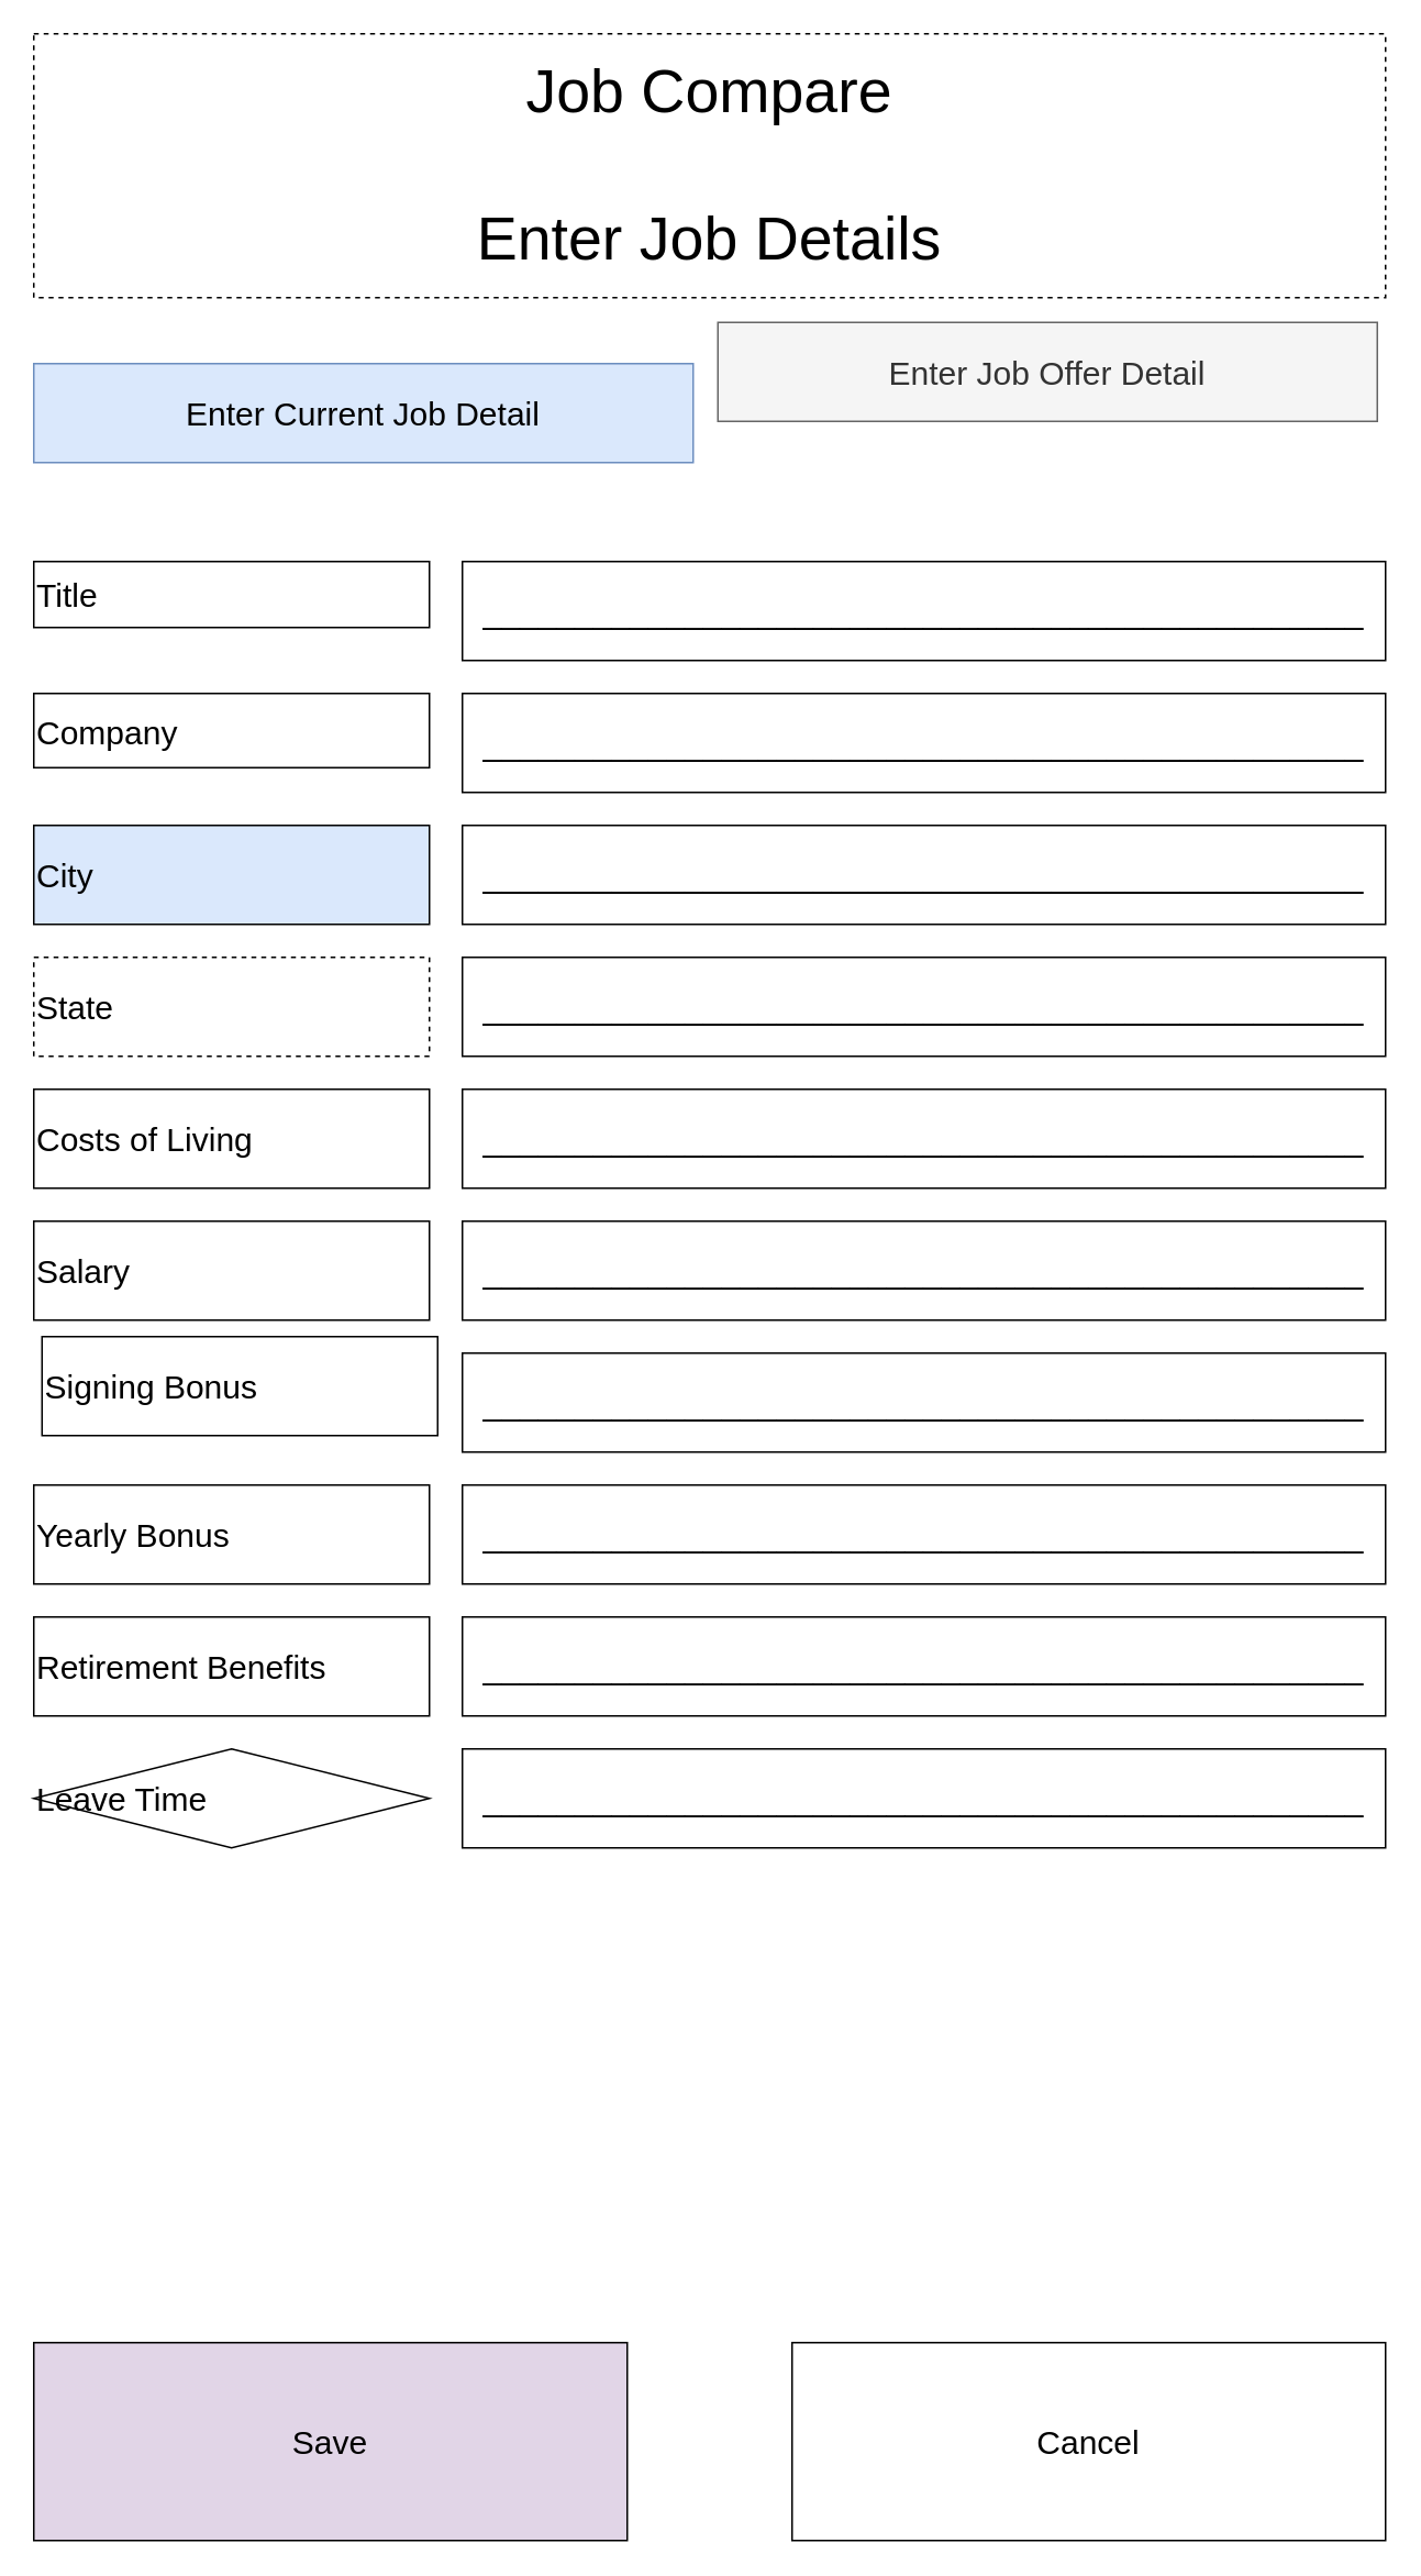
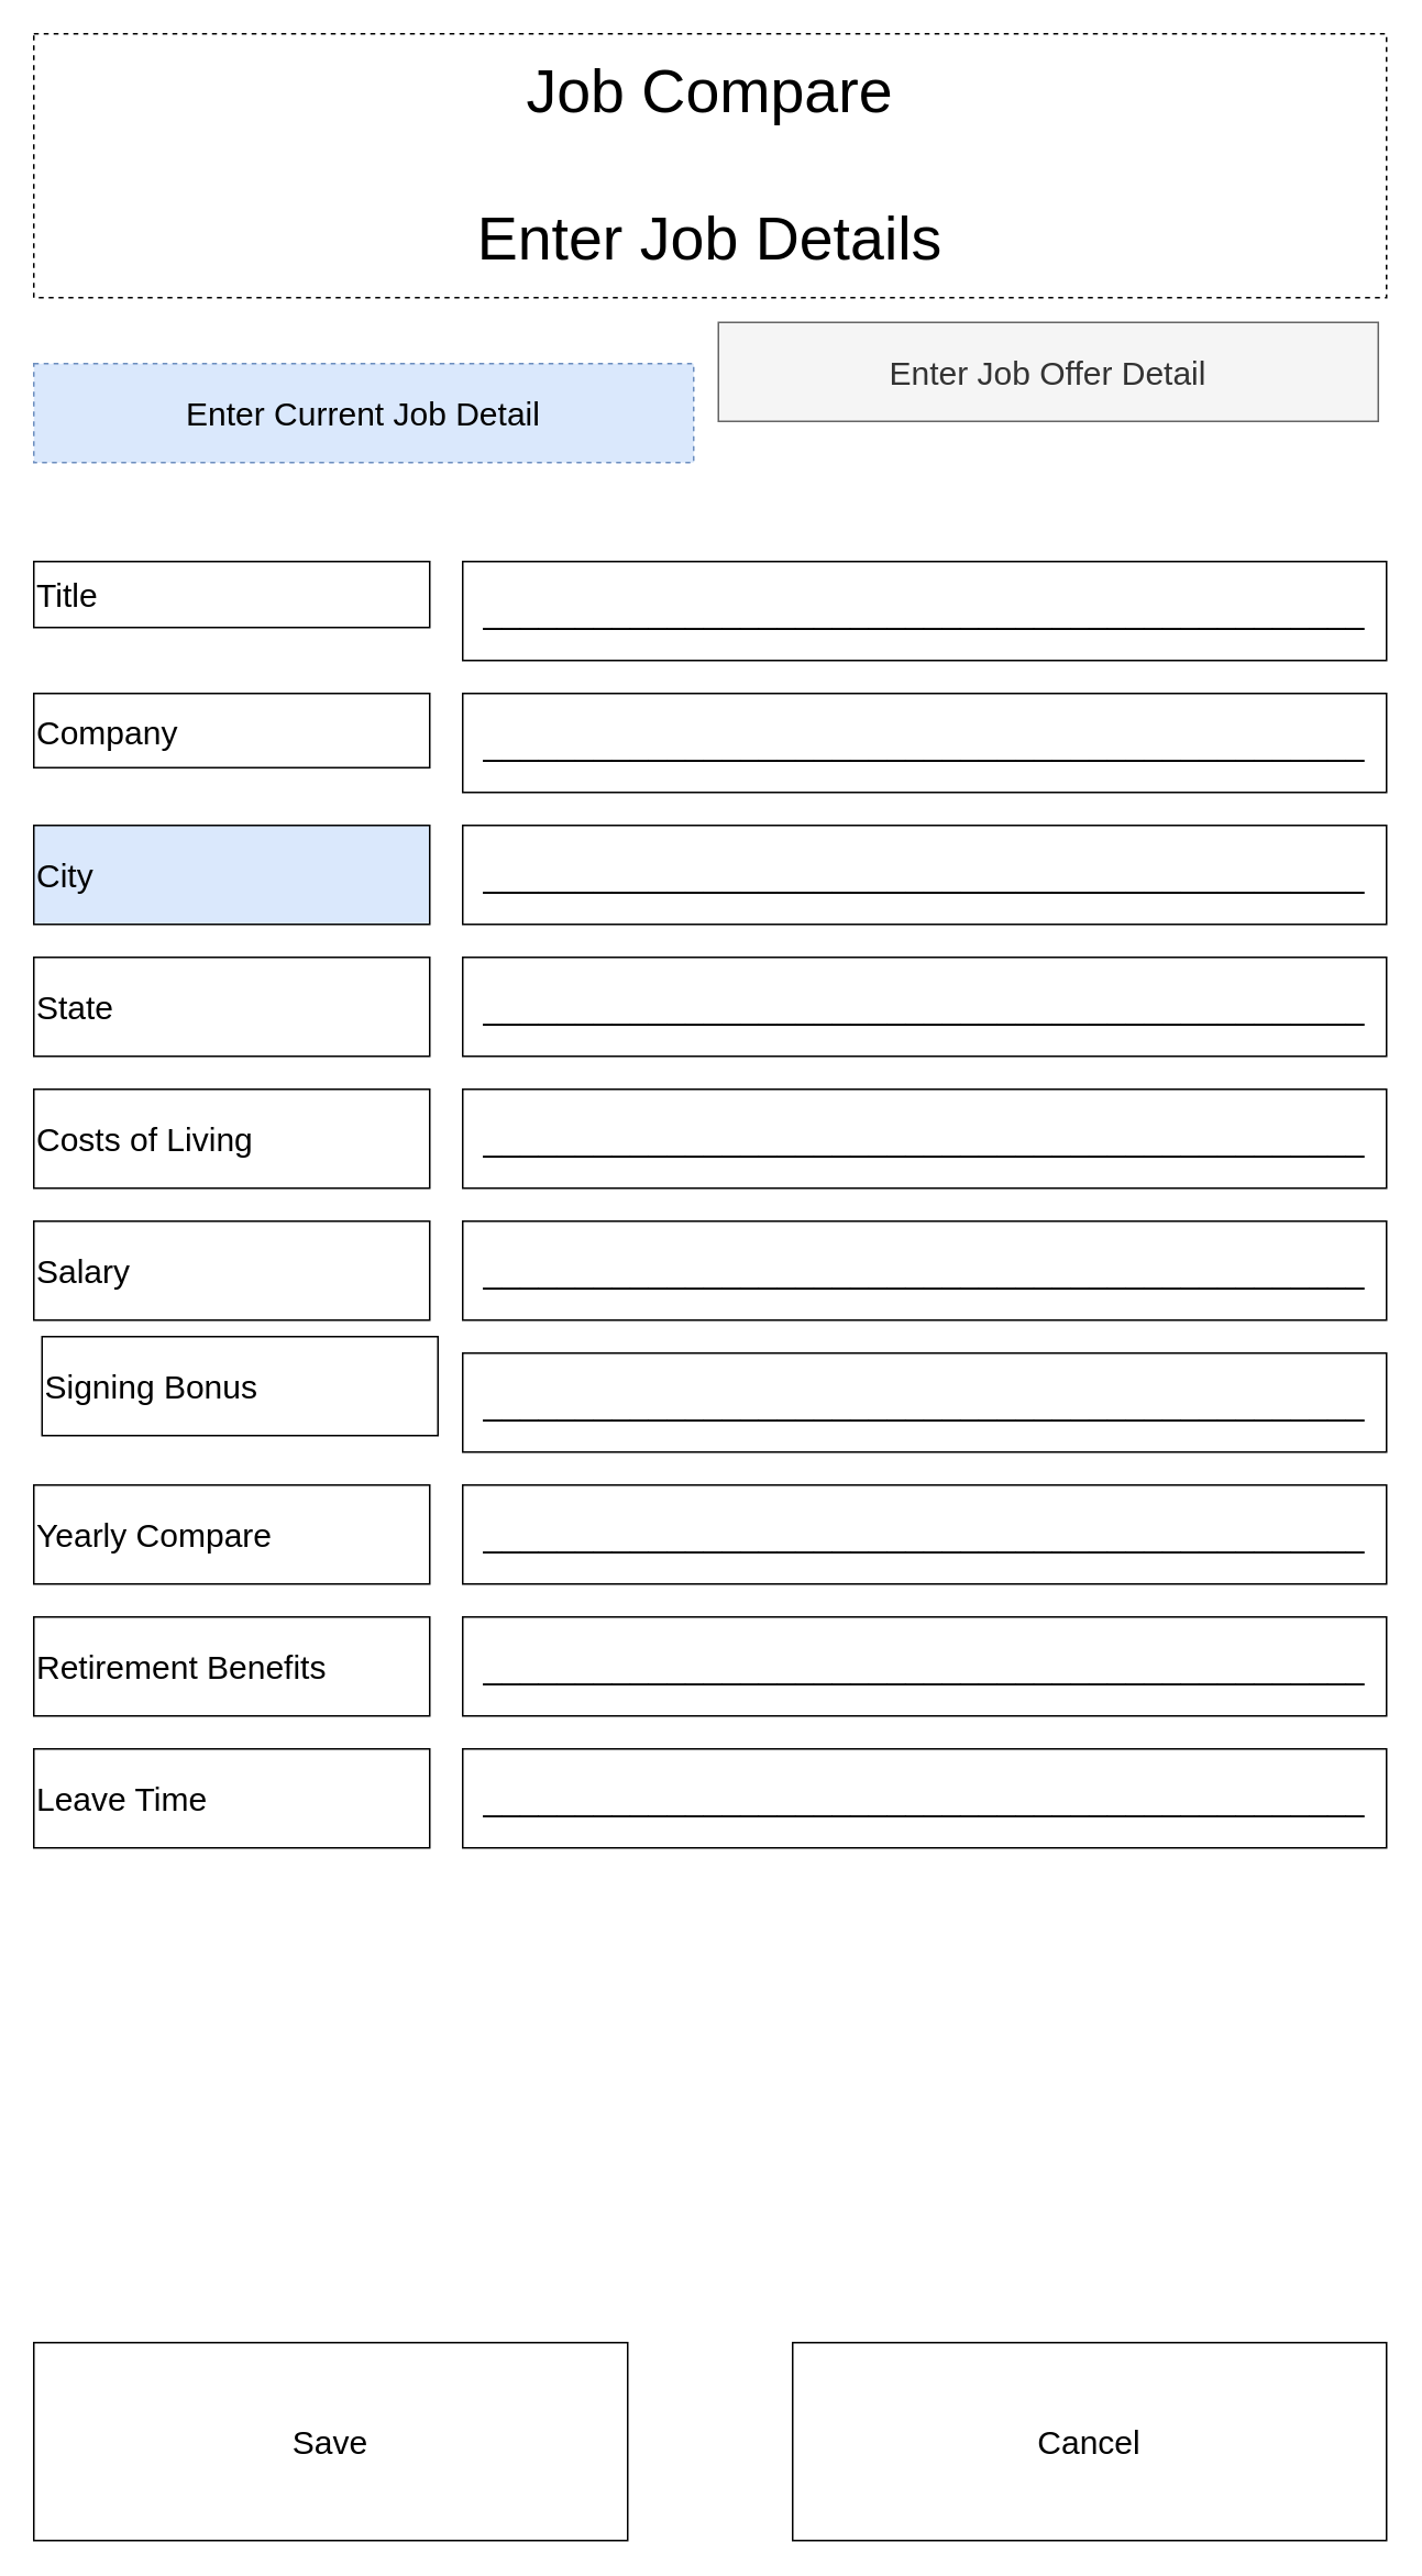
  <mxCell id="0" />
  <mxCell id="1" parent="0" />
  <mxCell id="2" value="&lt;font style=&quot;font-size: 37px&quot;&gt;Job Compare&lt;br&gt;&lt;br&gt;Enter Job Details&lt;/font&gt;" style="rounded=0;whiteSpace=wrap;html=1;dashed=1;" vertex="1" parent="1"><mxGeometry x="20" y="20" width="820" height="160" as="geometry" /></mxCell>
- <mxCell id="3" value="&lt;font style=&quot;font-size: 20px&quot;&gt;Enter Current Job Detail&lt;/font&gt;" style="rounded=0;whiteSpace=wrap;html=1;fillColor=#dae8fc;strokeColor=#6c8ebf;" vertex="1" parent="1"><mxGeometry x="20" y="220" width="400" height="60" as="geometry" /></mxCell>
+ <mxCell id="3" value="&lt;font style=&quot;font-size: 20px&quot;&gt;Enter Current Job Detail&lt;/font&gt;" style="rounded=0;whiteSpace=wrap;html=1;fillColor=#dae8fc;strokeColor=#6c8ebf;dashed=1;" vertex="1" parent="1"><mxGeometry x="20" y="220" width="400" height="60" as="geometry" /></mxCell>
  <mxCell id="4" value="&lt;font style=&quot;font-size: 20px&quot;&gt;Enter Job Offer Detail&lt;/font&gt;" style="rounded=0;whiteSpace=wrap;html=1;fillColor=#f5f5f5;strokeColor=#666666;fontColor=#333333;" vertex="1" parent="1"><mxGeometry x="435" y="195" width="400" height="60" as="geometry" /></mxCell>
  <mxCell id="5" value="&lt;font style=&quot;font-size: 20px&quot;&gt;Title&lt;/font&gt;" style="rounded=0;whiteSpace=wrap;html=1;align=left;" vertex="1" parent="1"><mxGeometry x="20" y="340" width="240" height="40" as="geometry" /></mxCell>
  <mxCell id="6" value="&lt;span style=&quot;font-size: 20px&quot;&gt;________________________________________________&lt;/span&gt;" style="rounded=0;whiteSpace=wrap;html=1;" vertex="1" parent="1"><mxGeometry x="280" y="340" width="560" height="60" as="geometry" /></mxCell>
  <mxCell id="7" value="&lt;font style=&quot;font-size: 20px&quot;&gt;Company&lt;/font&gt;" style="rounded=0;whiteSpace=wrap;html=1;align=left;" vertex="1" parent="1"><mxGeometry x="20" y="420" width="240" height="45" as="geometry" /></mxCell>
  <mxCell id="8" value="&lt;span style=&quot;font-size: 20px&quot;&gt;________________________________________________&lt;/span&gt;" style="rounded=0;whiteSpace=wrap;html=1;" vertex="1" parent="1"><mxGeometry x="280" y="420" width="560" height="60" as="geometry" /></mxCell>
  <mxCell id="9" value="&lt;font style=&quot;font-size: 20px&quot;&gt;City&lt;/font&gt;" style="rounded=0;whiteSpace=wrap;html=1;align=left;fillColor=#dae8fc;" vertex="1" parent="1"><mxGeometry x="20" y="500" width="240" height="60" as="geometry" /></mxCell>
  <mxCell id="10" value="&lt;span style=&quot;font-size: 20px&quot;&gt;________________________________________________&lt;/span&gt;" style="rounded=0;whiteSpace=wrap;html=1;" vertex="1" parent="1"><mxGeometry x="280" y="500" width="560" height="60" as="geometry" /></mxCell>
- <mxCell id="11" value="&lt;font style=&quot;font-size: 20px&quot;&gt;State&lt;/font&gt;" style="rounded=0;whiteSpace=wrap;html=1;align=left;dashed=1;" vertex="1" parent="1"><mxGeometry x="20" y="580" width="240" height="60" as="geometry" /></mxCell>
+ <mxCell id="11" value="&lt;font style=&quot;font-size: 20px&quot;&gt;State&lt;/font&gt;" style="rounded=0;whiteSpace=wrap;html=1;align=left;" vertex="1" parent="1"><mxGeometry x="20" y="580" width="240" height="60" as="geometry" /></mxCell>
  <mxCell id="12" value="&lt;span style=&quot;font-size: 20px&quot;&gt;________________________________________________&lt;/span&gt;" style="rounded=0;whiteSpace=wrap;html=1;" vertex="1" parent="1"><mxGeometry x="280" y="580" width="560" height="60" as="geometry" /></mxCell>
  <mxCell id="13" value="&lt;font style=&quot;font-size: 20px&quot;&gt;Costs of Living&lt;/font&gt;&lt;span style=&quot;color: rgba(0 , 0 , 0 , 0) ; font-family: monospace ; font-size: 0px&quot;&gt;%3CmxGraphModel%3E%3Croot%3E%3CmxCell%20id%3D%220%22%2F%3E%3CmxCell%20id%3D%221%22%20parent%3D%220%22%2F%3E%3CmxCell%20id%3D%222%22%20value%3D%22%26lt%3Bfont%20style%3D%26quot%3Bfont-size%3A%2020px%26quot%3B%26gt%3BState%26lt%3B%2Ffont%26gt%3B%22%20style%3D%22rounded%3D0%3BwhiteSpace%3Dwrap%3Bhtml%3D1%3Balign%3Dleft%3B%22%20vertex%3D%221%22%20parent%3D%221%22%3E%3CmxGeometry%20x%3D%2240%22%20y%3D%22600%22%20width%3D%22240%22%20height%3D%2260%22%20as%3D%22geometry%22%2F%3E%3C%2FmxCell%3E%3CmxCell%20id%3D%223%22%20value%3D%22%26lt%3Bspan%20style%3D%26quot%3Bfont-size%3A%2020px%26quot%3B%26gt%3B________________________________________________%26lt%3B%2Fspan%26gt%3B%22%20style%3D%22rounded%3D0%3BwhiteSpace%3Dwrap%3Bhtml%3D1%3B%22%20vertex%3D%221%22%20parent%3D%221%22%3E%3CmxGeometry%20x%3D%22300%22%20y%3D%22600%22%20width%3D%22560%22%20height%3D%2260%22%20as%3D%22geometry%22%2F%3E%3C%2FmxCell%3E%3C%2Froot%3E%3C%2FmxGraphModel%3E&lt;/span&gt;" style="rounded=0;whiteSpace=wrap;html=1;align=left;" vertex="1" parent="1"><mxGeometry x="20" y="660" width="240" height="60" as="geometry" /></mxCell>
  <mxCell id="14" value="&lt;span style=&quot;font-size: 20px&quot;&gt;________________________________________________&lt;/span&gt;" style="rounded=0;whiteSpace=wrap;html=1;" vertex="1" parent="1"><mxGeometry x="280" y="660" width="560" height="60" as="geometry" /></mxCell>
  <mxCell id="15" value="&lt;font style=&quot;font-size: 20px&quot;&gt;Salary&lt;/font&gt;" style="rounded=0;whiteSpace=wrap;html=1;align=left;" vertex="1" parent="1"><mxGeometry x="20" y="740" width="240" height="60" as="geometry" /></mxCell>
  <mxCell id="16" value="&lt;span style=&quot;font-size: 20px&quot;&gt;________________________________________________&lt;/span&gt;" style="rounded=0;whiteSpace=wrap;html=1;" vertex="1" parent="1"><mxGeometry x="280" y="740" width="560" height="60" as="geometry" /></mxCell>
  <mxCell id="17" value="&lt;font style=&quot;font-size: 20px&quot;&gt;Signing Bonus&lt;/font&gt;" style="rounded=0;whiteSpace=wrap;html=1;align=left;" vertex="1" parent="1"><mxGeometry x="25" y="810" width="240" height="60" as="geometry" /></mxCell>
  <mxCell id="18" value="&lt;span style=&quot;font-size: 20px&quot;&gt;________________________________________________&lt;/span&gt;" style="rounded=0;whiteSpace=wrap;html=1;" vertex="1" parent="1"><mxGeometry x="280" y="820" width="560" height="60" as="geometry" /></mxCell>
- <mxCell id="19" value="&lt;font style=&quot;font-size: 20px&quot;&gt;Yearly Bonus&lt;/font&gt;" style="rounded=0;whiteSpace=wrap;html=1;align=left;" vertex="1" parent="1"><mxGeometry x="20" y="900" width="240" height="60" as="geometry" /></mxCell>
+ <mxCell id="19" value="&lt;font style=&quot;font-size: 20px&quot;&gt;Yearly Compare&lt;/font&gt;" style="rounded=0;whiteSpace=wrap;html=1;align=left;" vertex="1" parent="1"><mxGeometry x="20" y="900" width="240" height="60" as="geometry" /></mxCell>
  <mxCell id="20" value="&lt;span style=&quot;font-size: 20px&quot;&gt;________________________________________________&lt;/span&gt;" style="rounded=0;whiteSpace=wrap;html=1;" vertex="1" parent="1"><mxGeometry x="280" y="900" width="560" height="60" as="geometry" /></mxCell>
  <mxCell id="21" value="&lt;font style=&quot;font-size: 20px&quot;&gt;Retirement Benefits&lt;/font&gt;" style="rounded=0;whiteSpace=wrap;html=1;align=left;" vertex="1" parent="1"><mxGeometry x="20" y="980" width="240" height="60" as="geometry" /></mxCell>
  <mxCell id="22" value="&lt;span style=&quot;font-size: 20px&quot;&gt;________________________________________________&lt;/span&gt;" style="rounded=0;whiteSpace=wrap;html=1;" vertex="1" parent="1"><mxGeometry x="280" y="980" width="560" height="60" as="geometry" /></mxCell>
- <mxCell id="23" value="&lt;font style=&quot;font-size: 20px&quot;&gt;Leave Time&lt;/font&gt;" style="rhombus;whiteSpace=wrap;html=1;align=left;" vertex="1" parent="1"><mxGeometry x="20" y="1060" width="240" height="60" as="geometry" /></mxCell>
+ <mxCell id="23" value="&lt;font style=&quot;font-size: 20px&quot;&gt;Leave Time&lt;/font&gt;" style="rounded=0;whiteSpace=wrap;html=1;align=left;" vertex="1" parent="1"><mxGeometry x="20" y="1060" width="240" height="60" as="geometry" /></mxCell>
  <mxCell id="24" value="&lt;span style=&quot;font-size: 20px&quot;&gt;________________________________________________&lt;/span&gt;" style="rounded=0;whiteSpace=wrap;html=1;" vertex="1" parent="1"><mxGeometry x="280" y="1060" width="560" height="60" as="geometry" /></mxCell>
- <mxCell id="25" value="&lt;font style=&quot;font-size: 20px&quot;&gt;Save&lt;/font&gt;" style="rounded=0;whiteSpace=wrap;html=1;fillColor=#e1d5e7;" vertex="1" parent="1"><mxGeometry x="20" y="1420" width="360" height="120" as="geometry" /></mxCell>
+ <mxCell id="25" value="&lt;font style=&quot;font-size: 20px&quot;&gt;Save&lt;/font&gt;" style="rounded=0;whiteSpace=wrap;html=1;" vertex="1" parent="1"><mxGeometry x="20" y="1420" width="360" height="120" as="geometry" /></mxCell>
  <mxCell id="26" value="&lt;font style=&quot;font-size: 20px&quot;&gt;Cancel&lt;/font&gt;" style="rounded=0;whiteSpace=wrap;html=1;" vertex="1" parent="1"><mxGeometry x="480" y="1420" width="360" height="120" as="geometry" /></mxCell>
